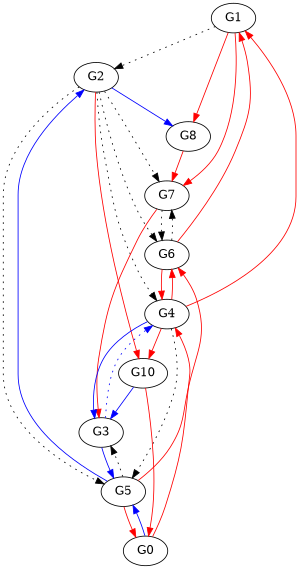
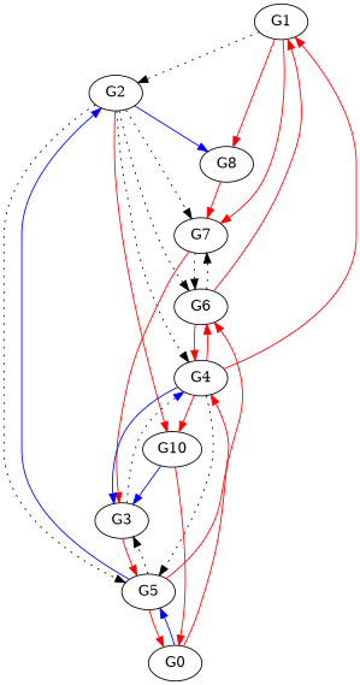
  digraph {
    edge [color=red]
    n1 [label=G1]
    n2 [label=G2]
    n3 [label=G7]
    n4 [label=G8]
    n5 [label=G4]
    n6 [label=G5]
    n7 [label=G6]
    n8 [label=G10]
    n9 [label=G3]
    n10 [label=G0]
    n1 -> n2 [style=dotted color=""]
    n1 -> n3
    n1 -> n4
    n2 -> n3 [style=dotted color=""]
    n2 -> n4 [color=blue]
    n2 -> n5 [style=dotted color=""]
    n2 -> n6 [style=dotted color=""]
    n2 -> n7 [style=dotted color=""]
    n2 -> n8
    n3 -> n7 [style=dotted color=""]
    n3 -> n9
    n4 -> n3
    n5 -> n1
    n5 -> n6 [style=dotted color=""]
    n5 -> n7
    n5 -> n8
    n5 -> n9 [color=blue]
    n6 -> n2 [color=blue]
    n6 -> n7
    n6 -> n9 [style=dotted color=""]
    n6 -> n10
    n7 -> n1
    n7 -> n3 [style=dotted color=""]
    n7 -> n5
    n8 -> n9 [color=blue]
    n8 -> n10
    n9 -> n5 [color=blue style=dotted]
-   n9 -> n6 [color=blue]
+   n9 -> n6
    n10 -> n5
    n10 -> n6 [color=blue]
  }
